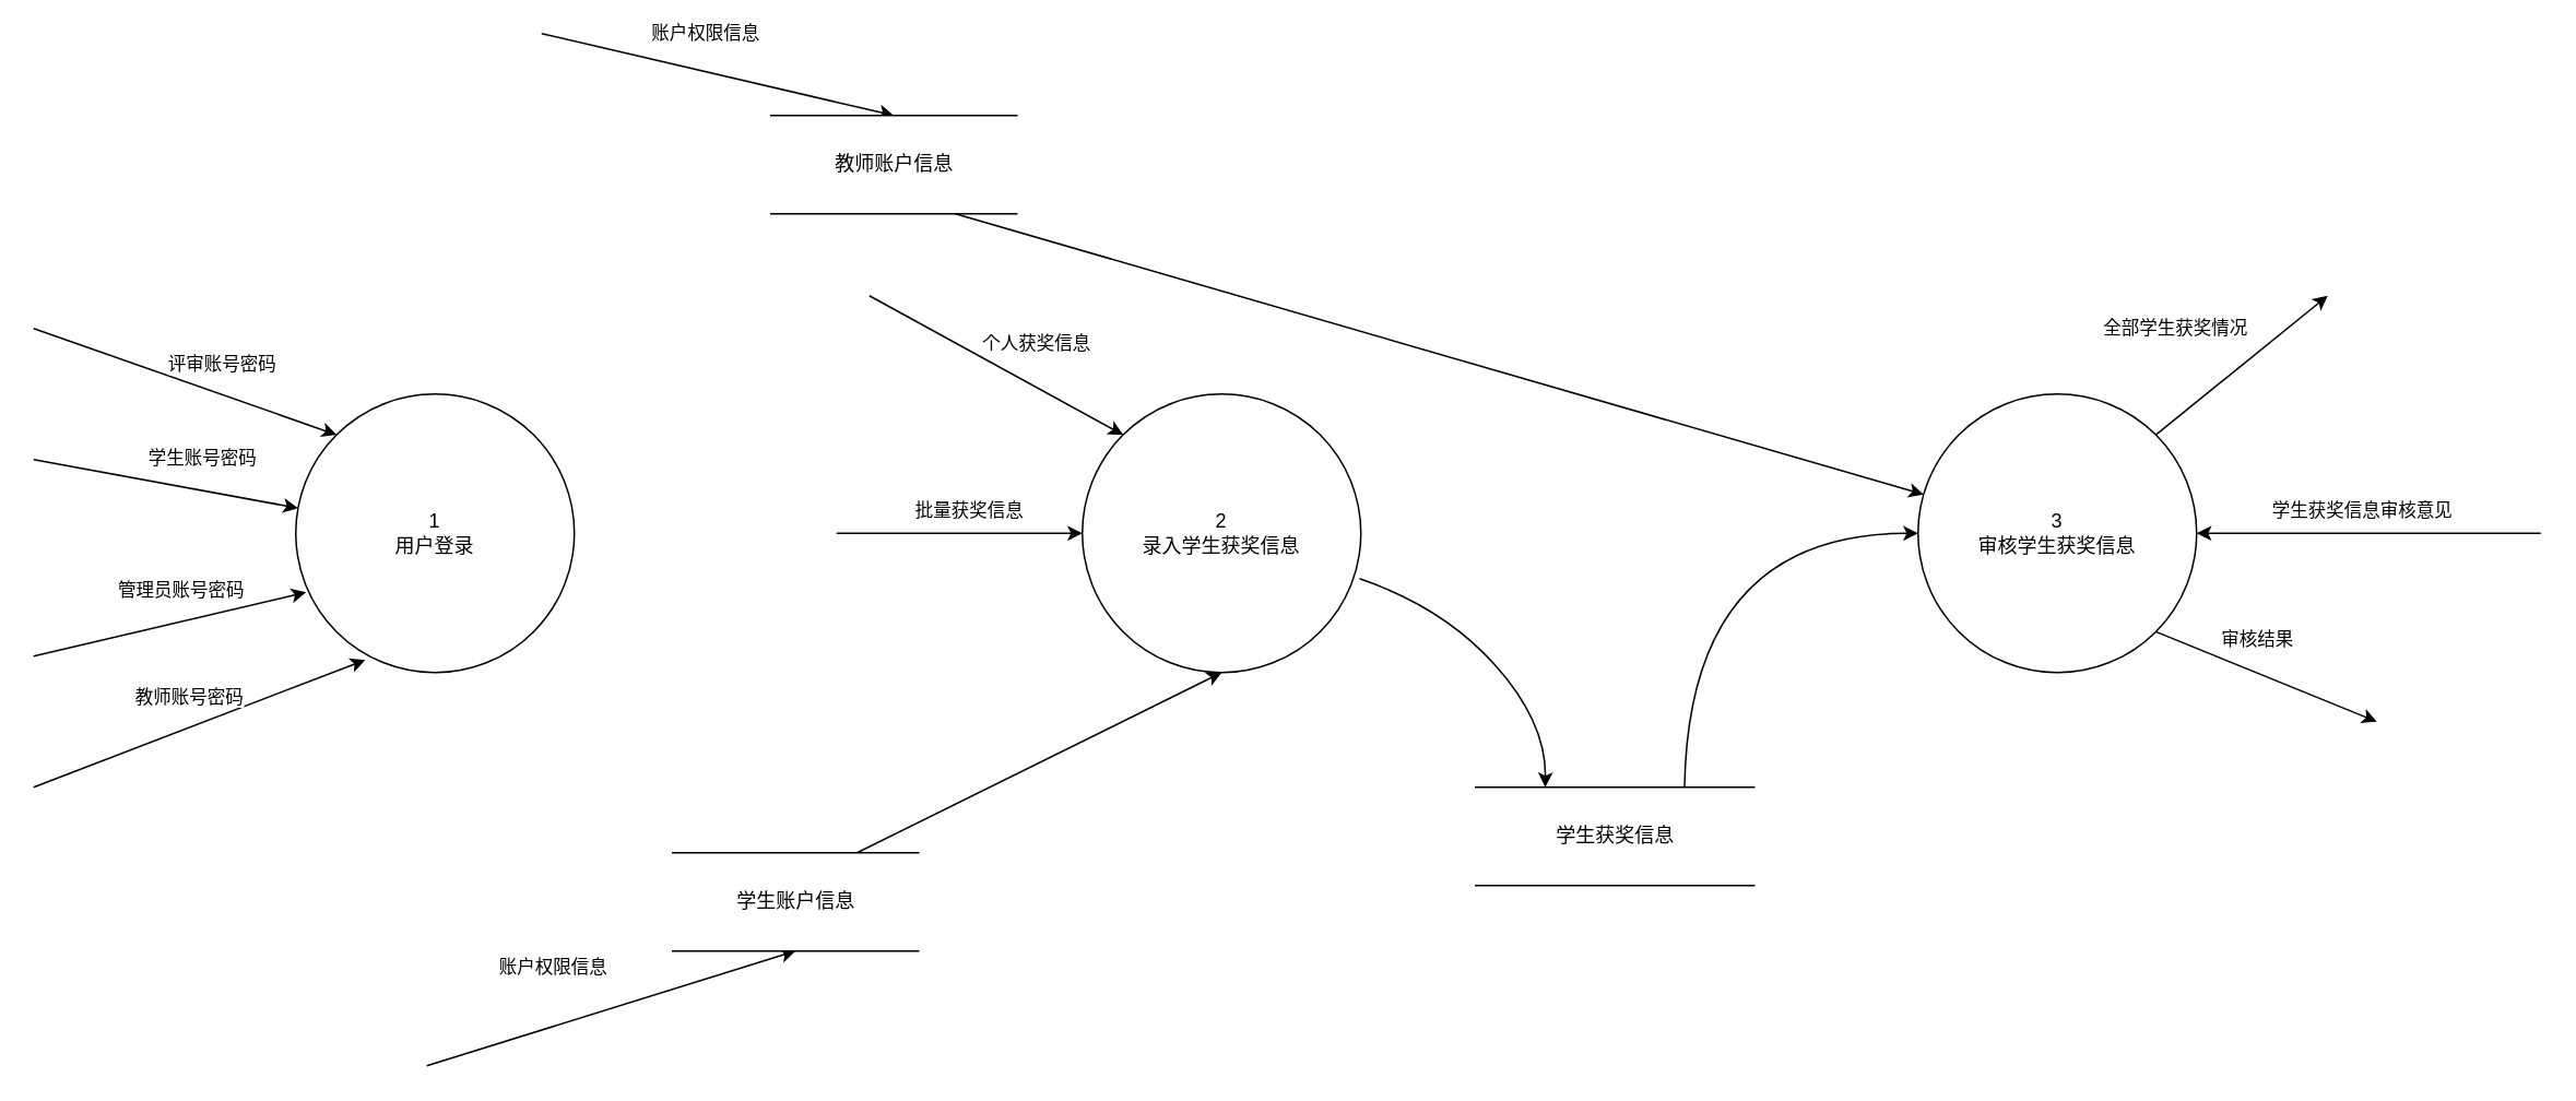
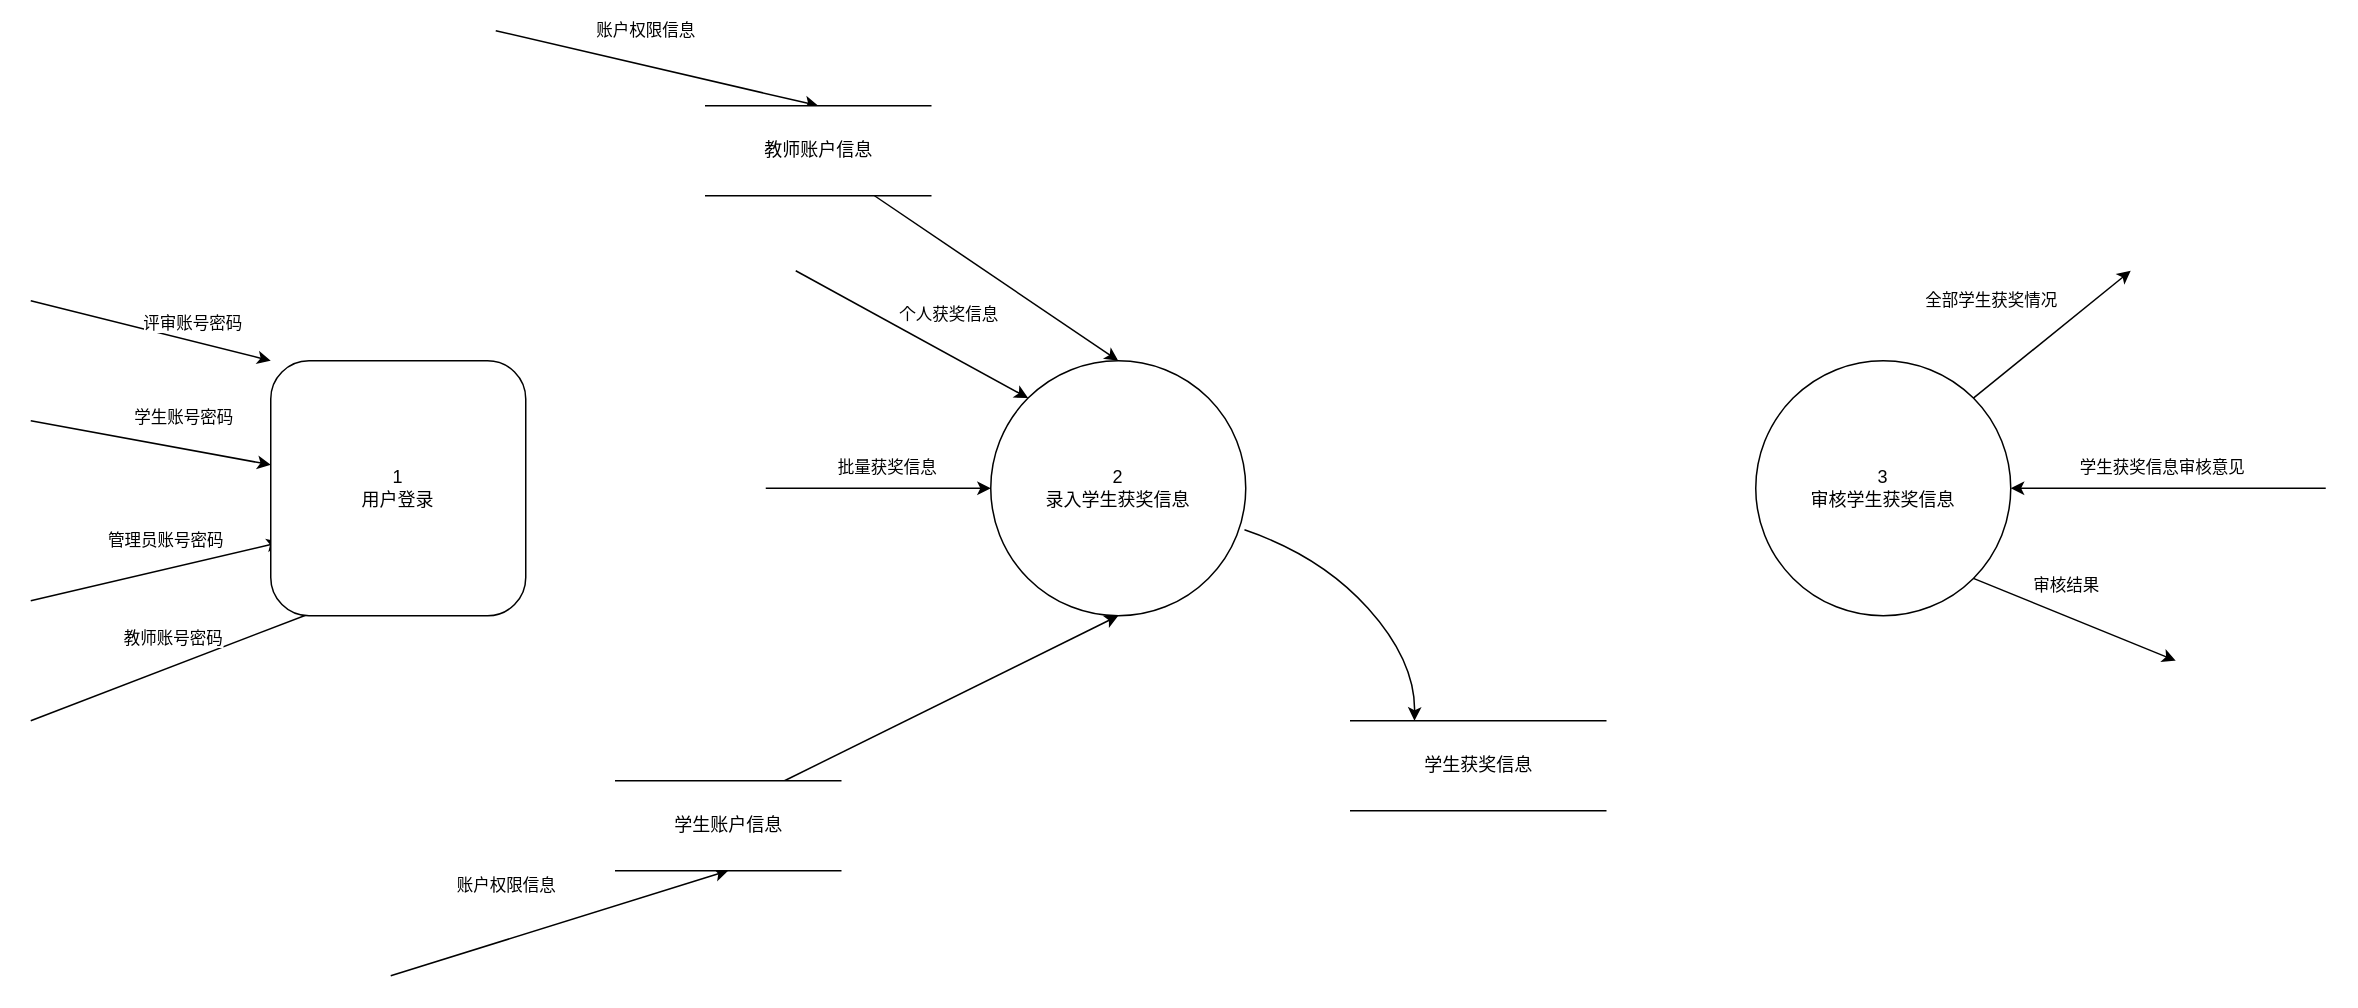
  <mxCell id="0" />
  <mxCell id="1" parent="0" />
  <mxCell id="2" style="edgeStyle=none;html=1;entryX=0;entryY=0;entryDx=0;entryDy=0;" parent="1" target="8" edge="1"><mxGeometry relative="1" as="geometry"><mxPoint x="720" y="180" as="targetPoint" /><mxPoint x="530" y="180" as="sourcePoint" /></mxGeometry></mxCell>
  <mxCell id="3" value="个人获奖信息" style="edgeLabel;html=1;align=center;verticalAlign=middle;resizable=0;points=[];" parent="2" vertex="1" connectable="0"><mxGeometry x="-0.562" y="2" relative="1" as="geometry"><mxPoint x="66" y="12" as="offset" /></mxGeometry></mxCell>
  <mxCell id="4" style="edgeStyle=none;html=1;entryX=0;entryY=0.5;entryDx=0;entryDy=0;" parent="1" target="8" edge="1"><mxGeometry relative="1" as="geometry"><mxPoint x="500" y="325.176" as="targetPoint" /><mxPoint x="510" y="325" as="sourcePoint" /></mxGeometry></mxCell>
  <mxCell id="5" value="批量获奖信息" style="edgeLabel;html=1;align=center;verticalAlign=middle;resizable=0;points=[];" parent="4" vertex="1" connectable="0"><mxGeometry x="-0.398" y="-2" relative="1" as="geometry"><mxPoint x="35" y="-17" as="offset" /></mxGeometry></mxCell>
  <mxCell id="6" style="edgeStyle=none;html=1;exitX=1;exitY=1;exitDx=0;exitDy=0;" parent="1" source="13" edge="1"><mxGeometry relative="1" as="geometry"><mxPoint x="1450" y="440" as="targetPoint" /></mxGeometry></mxCell>
  <mxCell id="7" value="审核结果" style="edgeLabel;html=1;align=center;verticalAlign=middle;resizable=0;points=[];" parent="6" vertex="1" connectable="0"><mxGeometry x="0.288" y="-4" relative="1" as="geometry"><mxPoint x="-24" y="-35" as="offset" /></mxGeometry></mxCell>
  <mxCell id="8" value="2&lt;br&gt;录入学生获奖信息" style="ellipse;whiteSpace=wrap;html=1;aspect=fixed;" parent="1" vertex="1"><mxGeometry x="660" y="240" width="170" height="170" as="geometry" /></mxCell>
  <mxCell id="9" style="edgeStyle=none;html=1;exitX=1;exitY=0;exitDx=0;exitDy=0;" parent="1" source="13" edge="1"><mxGeometry relative="1" as="geometry"><mxPoint x="1420" y="180" as="targetPoint" /></mxGeometry></mxCell>
  <mxCell id="10" value="全部学生获奖情况" style="edgeLabel;html=1;align=center;verticalAlign=middle;resizable=0;points=[];" parent="9" vertex="1" connectable="0"><mxGeometry x="0.522" y="1" relative="1" as="geometry"><mxPoint x="-68" as="offset" /></mxGeometry></mxCell>
  <mxCell id="11" style="edgeStyle=none;html=1;entryX=1;entryY=0.5;entryDx=0;entryDy=0;" parent="1" target="13" edge="1"><mxGeometry relative="1" as="geometry"><mxPoint x="1470" y="330" as="targetPoint" /><mxPoint x="1550" y="325" as="sourcePoint" /></mxGeometry></mxCell>
  <mxCell id="12" value="学生获奖信息审核意见" style="edgeLabel;html=1;align=center;verticalAlign=middle;resizable=0;points=[];" parent="11" vertex="1" connectable="0"><mxGeometry x="0.208" relative="1" as="geometry"><mxPoint x="17" y="-15" as="offset" /></mxGeometry></mxCell>
  <mxCell id="13" value="3&lt;br&gt;审核学生获奖信息" style="ellipse;whiteSpace=wrap;html=1;aspect=fixed;" parent="1" vertex="1"><mxGeometry x="1170" y="240" width="170" height="170" as="geometry" /></mxCell>
  <mxCell id="14" style="edgeStyle=none;html=1;" parent="1" target="22" edge="1"><mxGeometry relative="1" as="geometry"><mxPoint x="30" y="170" as="targetPoint" /><mxPoint x="20" y="280" as="sourcePoint" /></mxGeometry></mxCell>
  <mxCell id="15" value="学生账号密码" style="edgeLabel;html=1;align=center;verticalAlign=middle;resizable=0;points=[];" parent="14" vertex="1" connectable="0"><mxGeometry x="-0.322" y="1" relative="1" as="geometry"><mxPoint x="47" y="-11" as="offset" /></mxGeometry></mxCell>
  <mxCell id="16" style="edgeStyle=none;html=1;entryX=0.037;entryY=0.712;entryDx=0;entryDy=0;entryPerimeter=0;" parent="1" target="22" edge="1"><mxGeometry relative="1" as="geometry"><mxPoint x="10" y="324.667" as="targetPoint" /><mxPoint x="20" y="400" as="sourcePoint" /></mxGeometry></mxCell>
  <mxCell id="17" value="管理员账号密码" style="edgeLabel;html=1;align=center;verticalAlign=middle;resizable=0;points=[];" parent="16" vertex="1" connectable="0"><mxGeometry x="-0.32" y="-4" relative="1" as="geometry"><mxPoint x="32" y="-31" as="offset" /></mxGeometry></mxCell>
  <mxCell id="18" style="edgeStyle=none;html=1;entryX=0.249;entryY=0.955;entryDx=0;entryDy=0;entryPerimeter=0;" parent="1" target="22" edge="1"><mxGeometry relative="1" as="geometry"><mxPoint x="20" y="440" as="targetPoint" /><mxPoint x="20" y="480" as="sourcePoint" /></mxGeometry></mxCell>
  <mxCell id="19" value="教师账号密码" style="edgeLabel;html=1;align=center;verticalAlign=middle;resizable=0;points=[];" parent="18" vertex="1" connectable="0"><mxGeometry x="-0.523" y="-8" relative="1" as="geometry"><mxPoint x="43" y="-44" as="offset" /></mxGeometry></mxCell>
  <mxCell id="20" style="edgeStyle=none;html=1;entryX=0;entryY=0;entryDx=0;entryDy=0;" parent="1" target="22" edge="1"><mxGeometry relative="1" as="geometry"><mxPoint x="130" y="120" as="targetPoint" /><mxPoint x="20" y="200" as="sourcePoint" /></mxGeometry></mxCell>
  <mxCell id="21" value="评审账号密码" style="edgeLabel;html=1;align=center;verticalAlign=middle;resizable=0;points=[];" parent="20" vertex="1" connectable="0"><mxGeometry x="-0.424" y="-2" relative="1" as="geometry"><mxPoint x="62" y="1" as="offset" /></mxGeometry></mxCell>
- <mxCell id="22" value="1&lt;br&gt;用户登录" style="ellipse;whiteSpace=wrap;html=1;aspect=fixed;" parent="1" vertex="1"><mxGeometry x="180" y="240" width="170" height="170" as="geometry" /></mxCell>
+ <mxCell id="22" value="1&lt;br&gt;用户登录" style="whiteSpace=wrap;html=1;aspect=fixed;rounded=1;" parent="1" vertex="1"><mxGeometry x="180" y="240" width="170" height="170" as="geometry" /></mxCell>
  <mxCell id="23" value="学生获奖信息" style="html=1;dashed=0;whitespace=wrap;shape=partialRectangle;right=0;left=0;" parent="1" vertex="1"><mxGeometry x="900" y="480" width="170" height="60" as="geometry" /></mxCell>
  <mxCell id="24" value="" style="curved=1;endArrow=classic;html=1;exitX=0.995;exitY=0.663;exitDx=0;exitDy=0;entryX=0.25;entryY=0;entryDx=0;entryDy=0;exitPerimeter=0;" parent="1" source="8" target="23" edge="1"><mxGeometry width="50" height="50" relative="1" as="geometry"><mxPoint x="880" y="400" as="sourcePoint" /><mxPoint x="930" y="350" as="targetPoint" /><Array as="points"><mxPoint x="880" y="370" /><mxPoint x="943" y="440" /></Array></mxGeometry></mxCell>
- <mxCell id="25" value="" style="curved=1;endArrow=classic;html=1;exitX=0.75;exitY=0;exitDx=0;exitDy=0;entryX=0;entryY=0.5;entryDx=0;entryDy=0;" parent="1" source="23" target="13" edge="1"><mxGeometry width="50" height="50" relative="1" as="geometry"><mxPoint x="1010" y="360" as="sourcePoint" /><mxPoint x="1060" y="310" as="targetPoint" /><Array as="points"><mxPoint x="1030" y="325" /></Array></mxGeometry></mxCell>
  <mxCell id="26" style="edgeStyle=none;html=1;entryX=0.5;entryY=1;entryDx=0;entryDy=0;" parent="1" target="29" edge="1"><mxGeometry relative="1" as="geometry"><mxPoint x="280" y="620" as="targetPoint" /><mxPoint x="260" y="650" as="sourcePoint" /></mxGeometry></mxCell>
  <mxCell id="27" value="账户权限信息" style="edgeLabel;html=1;align=center;verticalAlign=middle;resizable=0;points=[];" parent="26" vertex="1" connectable="0"><mxGeometry x="-0.508" y="6" relative="1" as="geometry"><mxPoint x="23" y="-38" as="offset" /></mxGeometry></mxCell>
  <mxCell id="28" style="edgeStyle=none;html=1;exitX=0.75;exitY=0;exitDx=0;exitDy=0;entryX=0.5;entryY=1;entryDx=0;entryDy=0;" parent="1" source="29" target="8" edge="1"><mxGeometry relative="1" as="geometry" /></mxCell>
  <mxCell id="29" value="学生账户信息" style="html=1;dashed=0;whitespace=wrap;shape=partialRectangle;right=0;left=0;" parent="1" vertex="1"><mxGeometry x="410" y="520" width="150" height="60" as="geometry" /></mxCell>
- <mxCell id="30" style="edgeStyle=none;html=1;exitX=0.75;exitY=1;exitDx=0;exitDy=0;" parent="1" source="33" target="13" edge="1"><mxGeometry relative="1" as="geometry" /></mxCell>
+ <mxCell id="30" style="edgeStyle=none;html=1;exitX=0.75;exitY=1;exitDx=0;exitDy=0;entryX=0.5;entryY=0;entryDx=0;entryDy=0;" parent="1" source="33" target="8" edge="1"><mxGeometry relative="1" as="geometry" /></mxCell>
  <mxCell id="31" style="edgeStyle=none;html=1;entryX=0.5;entryY=0;entryDx=0;entryDy=0;" parent="1" target="33" edge="1"><mxGeometry relative="1" as="geometry"><mxPoint x="390" y="0" as="targetPoint" /><mxPoint x="330" y="20" as="sourcePoint" /></mxGeometry></mxCell>
  <mxCell id="32" value="账户权限信息" style="edgeLabel;html=1;align=center;verticalAlign=middle;resizable=0;points=[];" parent="31" vertex="1" connectable="0"><mxGeometry x="-0.219" relative="1" as="geometry"><mxPoint x="16" y="-20" as="offset" /></mxGeometry></mxCell>
  <mxCell id="33" value="教师账户信息" style="html=1;dashed=0;whitespace=wrap;shape=partialRectangle;right=0;left=0;" parent="1" vertex="1"><mxGeometry x="470" y="70" width="150" height="60" as="geometry" /></mxCell>
